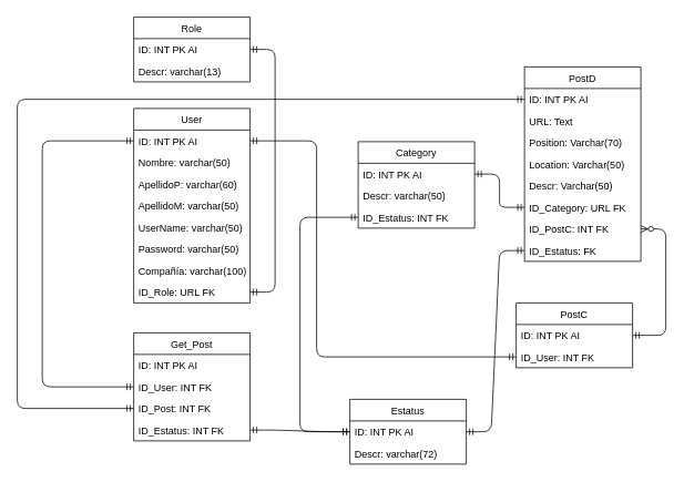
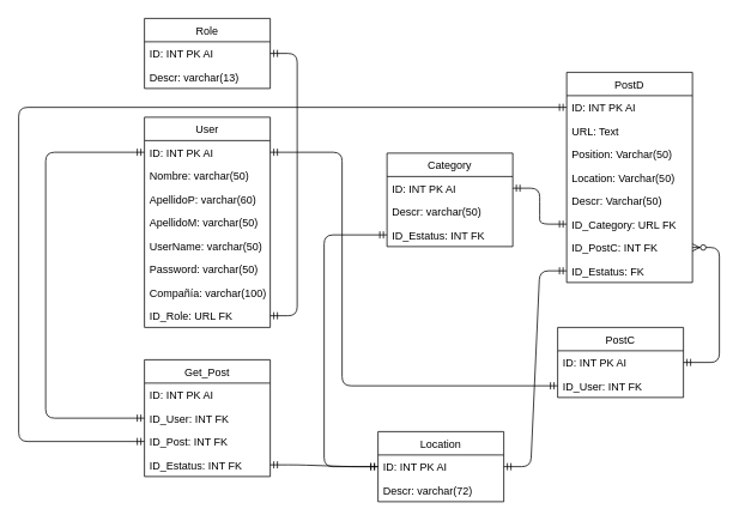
  <mxCell id="0" />
  <mxCell id="1" parent="0" />
  <mxCell id="2" value="" style="edgeStyle=elbowEdgeStyle;fontSize=12;html=1;endArrow=ERmandOne;startArrow=ERmandOne;exitX=1;exitY=0.5;exitDx=0;exitDy=0;entryX=1;entryY=0.5;entryDx=0;entryDy=0;" edge="1" parent="1" source="11" target="18"><mxGeometry width="100" height="100" relative="1" as="geometry"><mxPoint x="210" y="270" as="sourcePoint" /><mxPoint x="310" y="170" as="targetPoint" /><Array as="points"><mxPoint x="330" y="180" /></Array></mxGeometry></mxCell>
  <mxCell id="3" value="User" style="swimlane;fontStyle=0;childLayout=stackLayout;horizontal=1;startSize=26;fillColor=none;horizontalStack=0;resizeParent=1;resizeParentMax=0;resizeLast=0;collapsible=1;marginBottom=0;" vertex="1" parent="1"><mxGeometry x="160" y="130" width="140" height="234" as="geometry" /></mxCell>
  <mxCell id="4" value="ID: INT PK AI" style="text;strokeColor=none;fillColor=none;align=left;verticalAlign=top;spacingLeft=4;spacingRight=4;overflow=hidden;rotatable=0;points=[[0,0.5],[1,0.5]];portConstraint=eastwest;" vertex="1" parent="3"><mxGeometry y="26" width="140" height="26" as="geometry" /></mxCell>
  <mxCell id="5" value="Nombre: varchar(50)" style="text;strokeColor=none;fillColor=none;align=left;verticalAlign=top;spacingLeft=4;spacingRight=4;overflow=hidden;rotatable=0;points=[[0,0.5],[1,0.5]];portConstraint=eastwest;" vertex="1" parent="3"><mxGeometry y="52" width="140" height="26" as="geometry" /></mxCell>
  <mxCell id="6" value="ApellidoP: varchar(60)" style="text;strokeColor=none;fillColor=none;align=left;verticalAlign=top;spacingLeft=4;spacingRight=4;overflow=hidden;rotatable=0;points=[[0,0.5],[1,0.5]];portConstraint=eastwest;" vertex="1" parent="3"><mxGeometry y="78" width="140" height="26" as="geometry" /></mxCell>
  <mxCell id="7" value="ApellidoM: varchar(50)" style="text;strokeColor=none;fillColor=none;align=left;verticalAlign=top;spacingLeft=4;spacingRight=4;overflow=hidden;rotatable=0;points=[[0,0.5],[1,0.5]];portConstraint=eastwest;" vertex="1" parent="3"><mxGeometry y="104" width="140" height="26" as="geometry" /></mxCell>
  <mxCell id="8" value="UserName: varchar(50)" style="text;strokeColor=none;fillColor=none;align=left;verticalAlign=top;spacingLeft=4;spacingRight=4;overflow=hidden;rotatable=0;points=[[0,0.5],[1,0.5]];portConstraint=eastwest;" vertex="1" parent="3"><mxGeometry y="130" width="140" height="26" as="geometry" /></mxCell>
  <mxCell id="9" value="Password: varchar(50)" style="text;strokeColor=none;fillColor=none;align=left;verticalAlign=top;spacingLeft=4;spacingRight=4;overflow=hidden;rotatable=0;points=[[0,0.5],[1,0.5]];portConstraint=eastwest;" vertex="1" parent="3"><mxGeometry y="156" width="140" height="26" as="geometry" /></mxCell>
  <mxCell id="10" value="Compañía: varchar(100)" style="text;strokeColor=none;fillColor=none;align=left;verticalAlign=top;spacingLeft=4;spacingRight=4;overflow=hidden;rotatable=0;points=[[0,0.5],[1,0.5]];portConstraint=eastwest;" vertex="1" parent="3"><mxGeometry y="182" width="140" height="26" as="geometry" /></mxCell>
  <mxCell id="11" value="ID_Role: URL FK" style="text;strokeColor=none;fillColor=none;align=left;verticalAlign=top;spacingLeft=4;spacingRight=4;overflow=hidden;rotatable=0;points=[[0,0.5],[1,0.5]];portConstraint=eastwest;" vertex="1" parent="3"><mxGeometry y="208" width="140" height="26" as="geometry" /></mxCell>
  <mxCell id="12" value="" style="edgeStyle=entityRelationEdgeStyle;fontSize=12;html=1;endArrow=ERmandOne;startArrow=ERmandOne;exitX=1;exitY=0.5;exitDx=0;exitDy=0;entryX=0;entryY=0.5;entryDx=0;entryDy=0;" edge="1" parent="1" source="24" target="26"><mxGeometry width="100" height="100" relative="1" as="geometry"><mxPoint x="240" y="570" as="sourcePoint" /><mxPoint x="340" y="470" as="targetPoint" /></mxGeometry></mxCell>
  <mxCell id="13" value="" style="edgeStyle=entityRelationEdgeStyle;fontSize=12;html=1;endArrow=ERmandOne;startArrow=ERmandOne;exitX=1;exitY=0.5;exitDx=0;exitDy=0;entryX=0;entryY=0.5;entryDx=0;entryDy=0;" edge="1" parent="1" source="26" target="41"><mxGeometry width="100" height="100" relative="1" as="geometry"><mxPoint x="410" y="380" as="sourcePoint" /><mxPoint x="620" y="455" as="targetPoint" /></mxGeometry></mxCell>
  <mxCell id="14" value="" style="edgeStyle=entityRelationEdgeStyle;fontSize=12;html=1;endArrow=ERmandOne;startArrow=ERmandOne;entryX=0;entryY=0.5;entryDx=0;entryDy=0;exitX=1;exitY=0.5;exitDx=0;exitDy=0;" edge="1" parent="1" source="43" target="39"><mxGeometry width="100" height="100" relative="1" as="geometry"><mxPoint x="480" y="400" as="sourcePoint" /><mxPoint x="580" y="300" as="targetPoint" /></mxGeometry></mxCell>
  <mxCell id="15" value="" style="fontSize=12;html=1;endArrow=ERmandOne;startArrow=ERmandOne;entryX=0;entryY=0.5;entryDx=0;entryDy=0;exitX=0;exitY=0.5;exitDx=0;exitDy=0;edgeStyle=elbowEdgeStyle;" edge="1" parent="1" source="22" target="4"><mxGeometry width="100" height="100" relative="1" as="geometry"><mxPoint x="90" y="470" as="sourcePoint" /><mxPoint x="120" y="330" as="targetPoint" /><Array as="points"><mxPoint x="50" y="360" /></Array></mxGeometry></mxCell>
  <mxCell id="16" value="" style="edgeStyle=elbowEdgeStyle;fontSize=12;html=1;endArrow=ERmandOne;startArrow=ERmandOne;exitX=1;exitY=0.5;exitDx=0;exitDy=0;entryX=0;entryY=0.5;entryDx=0;entryDy=0;" edge="1" parent="1" source="4" target="30"><mxGeometry width="100" height="100" relative="1" as="geometry"><mxPoint x="380" y="430" as="sourcePoint" /><mxPoint x="620" y="413" as="targetPoint" /><Array as="points"><mxPoint x="380" y="300" /></Array></mxGeometry></mxCell>
  <mxCell id="17" value="Role" style="swimlane;fontStyle=0;childLayout=stackLayout;horizontal=1;startSize=26;fillColor=none;horizontalStack=0;resizeParent=1;resizeParentMax=0;resizeLast=0;collapsible=1;marginBottom=0;" vertex="1" parent="1"><mxGeometry x="160" y="20" width="140" height="78" as="geometry" /></mxCell>
  <mxCell id="18" value="ID: INT PK AI" style="text;strokeColor=none;fillColor=none;align=left;verticalAlign=top;spacingLeft=4;spacingRight=4;overflow=hidden;rotatable=0;points=[[0,0.5],[1,0.5]];portConstraint=eastwest;" vertex="1" parent="17"><mxGeometry y="26" width="140" height="26" as="geometry" /></mxCell>
  <mxCell id="19" value="Descr: varchar(13)" style="text;strokeColor=none;fillColor=none;align=left;verticalAlign=top;spacingLeft=4;spacingRight=4;overflow=hidden;rotatable=0;points=[[0,0.5],[1,0.5]];portConstraint=eastwest;" vertex="1" parent="17"><mxGeometry y="52" width="140" height="26" as="geometry" /></mxCell>
  <mxCell id="20" value="Get_Post" style="swimlane;fontStyle=0;childLayout=stackLayout;horizontal=1;startSize=26;fillColor=none;horizontalStack=0;resizeParent=1;resizeParentMax=0;resizeLast=0;collapsible=1;marginBottom=0;" vertex="1" parent="1"><mxGeometry x="160" y="400" width="140" height="130" as="geometry" /></mxCell>
  <mxCell id="21" value="ID: INT PK AI" style="text;strokeColor=none;fillColor=none;align=left;verticalAlign=top;spacingLeft=4;spacingRight=4;overflow=hidden;rotatable=0;points=[[0,0.5],[1,0.5]];portConstraint=eastwest;" vertex="1" parent="20"><mxGeometry y="26" width="140" height="26" as="geometry" /></mxCell>
  <mxCell id="22" value="ID_User: INT FK" style="text;strokeColor=none;fillColor=none;align=left;verticalAlign=top;spacingLeft=4;spacingRight=4;overflow=hidden;rotatable=0;points=[[0,0.5],[1,0.5]];portConstraint=eastwest;" vertex="1" parent="20"><mxGeometry y="52" width="140" height="26" as="geometry" /></mxCell>
  <mxCell id="23" value="ID_Post: INT FK" style="text;strokeColor=none;fillColor=none;align=left;verticalAlign=top;spacingLeft=4;spacingRight=4;overflow=hidden;rotatable=0;points=[[0,0.5],[1,0.5]];portConstraint=eastwest;" vertex="1" parent="20"><mxGeometry y="78" width="140" height="26" as="geometry" /></mxCell>
  <mxCell id="24" value="ID_Estatus: INT FK" style="text;strokeColor=none;fillColor=none;align=left;verticalAlign=top;spacingLeft=4;spacingRight=4;overflow=hidden;rotatable=0;points=[[0,0.5],[1,0.5]];portConstraint=eastwest;" vertex="1" parent="20"><mxGeometry y="104" width="140" height="26" as="geometry" /></mxCell>
- <mxCell id="25" value="Estatus" style="swimlane;fontStyle=0;childLayout=stackLayout;horizontal=1;startSize=26;fillColor=none;horizontalStack=0;resizeParent=1;resizeParentMax=0;resizeLast=0;collapsible=1;marginBottom=0;" vertex="1" parent="1"><mxGeometry x="420" y="480" width="140" height="78" as="geometry" /></mxCell>
+ <mxCell id="25" value="Location" style="swimlane;fontStyle=0;childLayout=stackLayout;horizontal=1;startSize=26;fillColor=none;horizontalStack=0;resizeParent=1;resizeParentMax=0;resizeLast=0;collapsible=1;marginBottom=0;" vertex="1" parent="1"><mxGeometry x="420" y="480" width="140" height="78" as="geometry" /></mxCell>
  <mxCell id="26" value="ID: INT PK AI" style="text;strokeColor=none;fillColor=none;align=left;verticalAlign=top;spacingLeft=4;spacingRight=4;overflow=hidden;rotatable=0;points=[[0,0.5],[1,0.5]];portConstraint=eastwest;" vertex="1" parent="25"><mxGeometry y="26" width="140" height="26" as="geometry" /></mxCell>
  <mxCell id="27" value="Descr: varchar(72)" style="text;strokeColor=none;fillColor=none;align=left;verticalAlign=top;spacingLeft=4;spacingRight=4;overflow=hidden;rotatable=0;points=[[0,0.5],[1,0.5]];portConstraint=eastwest;" vertex="1" parent="25"><mxGeometry y="52" width="140" height="26" as="geometry" /></mxCell>
  <mxCell id="28" value="PostC" style="swimlane;fontStyle=0;childLayout=stackLayout;horizontal=1;startSize=26;fillColor=none;horizontalStack=0;resizeParent=1;resizeParentMax=0;resizeLast=0;collapsible=1;marginBottom=0;" vertex="1" parent="1"><mxGeometry x="620" y="364" width="140" height="78" as="geometry" /></mxCell>
  <mxCell id="29" value="ID: INT PK AI" style="text;strokeColor=none;fillColor=none;align=left;verticalAlign=top;spacingLeft=4;spacingRight=4;overflow=hidden;rotatable=0;points=[[0,0.5],[1,0.5]];portConstraint=eastwest;" vertex="1" parent="28"><mxGeometry y="26" width="140" height="26" as="geometry" /></mxCell>
  <mxCell id="30" value="ID_User: INT FK" style="text;strokeColor=none;fillColor=none;align=left;verticalAlign=top;spacingLeft=4;spacingRight=4;overflow=hidden;rotatable=0;points=[[0,0.5],[1,0.5]];portConstraint=eastwest;" vertex="1" parent="28"><mxGeometry y="52" width="140" height="26" as="geometry" /></mxCell>
  <mxCell id="31" value="" style="edgeStyle=elbowEdgeStyle;fontSize=12;html=1;endArrow=ERzeroToMany;startArrow=ERmandOne;entryX=1;entryY=0.5;entryDx=0;entryDy=0;" edge="1" parent="1" source="29" target="40"><mxGeometry width="100" height="100" relative="1" as="geometry"><mxPoint x="790" y="440" as="sourcePoint" /><mxPoint x="890" y="340" as="targetPoint" /><Array as="points"><mxPoint x="800" y="370" /></Array></mxGeometry></mxCell>
  <mxCell id="32" value="" style="edgeStyle=elbowEdgeStyle;fontSize=12;html=1;endArrow=ERmandOne;startArrow=ERmandOne;entryX=0;entryY=0.5;entryDx=0;entryDy=0;exitX=0;exitY=0.5;exitDx=0;exitDy=0;" edge="1" parent="1" source="34" target="23"><mxGeometry width="100" height="100" relative="1" as="geometry"><mxPoint x="630" y="180" as="sourcePoint" /><mxPoint x="170" y="550" as="targetPoint" /><Array as="points"><mxPoint x="20" y="450" /></Array></mxGeometry></mxCell>
  <mxCell id="33" value="PostD" style="swimlane;fontStyle=0;childLayout=stackLayout;horizontal=1;startSize=26;fillColor=none;horizontalStack=0;resizeParent=1;resizeParentMax=0;resizeLast=0;collapsible=1;marginBottom=0;" vertex="1" parent="1"><mxGeometry x="630" y="80" width="140" height="234" as="geometry" /></mxCell>
  <mxCell id="34" value="ID: INT PK AI" style="text;strokeColor=none;fillColor=none;align=left;verticalAlign=top;spacingLeft=4;spacingRight=4;overflow=hidden;rotatable=0;points=[[0,0.5],[1,0.5]];portConstraint=eastwest;" vertex="1" parent="33"><mxGeometry y="26" width="140" height="26" as="geometry" /></mxCell>
  <mxCell id="35" value="URL: Text" style="text;strokeColor=none;fillColor=none;align=left;verticalAlign=top;spacingLeft=4;spacingRight=4;overflow=hidden;rotatable=0;points=[[0,0.5],[1,0.5]];portConstraint=eastwest;" vertex="1" parent="33"><mxGeometry y="52" width="140" height="26" as="geometry" /></mxCell>
- <mxCell id="36" value="Position: Varchar(70)" style="text;strokeColor=none;fillColor=none;align=left;verticalAlign=top;spacingLeft=4;spacingRight=4;overflow=hidden;rotatable=0;points=[[0,0.5],[1,0.5]];portConstraint=eastwest;" vertex="1" parent="33"><mxGeometry y="78" width="140" height="26" as="geometry" /></mxCell>
+ <mxCell id="36" value="Position: Varchar(50)" style="text;strokeColor=none;fillColor=none;align=left;verticalAlign=top;spacingLeft=4;spacingRight=4;overflow=hidden;rotatable=0;points=[[0,0.5],[1,0.5]];portConstraint=eastwest;" vertex="1" parent="33"><mxGeometry y="78" width="140" height="26" as="geometry" /></mxCell>
  <mxCell id="37" value="Location: Varchar(50)" style="text;strokeColor=none;fillColor=none;align=left;verticalAlign=top;spacingLeft=4;spacingRight=4;overflow=hidden;rotatable=0;points=[[0,0.5],[1,0.5]];portConstraint=eastwest;" vertex="1" parent="33"><mxGeometry y="104" width="140" height="26" as="geometry" /></mxCell>
  <mxCell id="38" value="Descr: Varchar(50)" style="text;strokeColor=none;fillColor=none;align=left;verticalAlign=top;spacingLeft=4;spacingRight=4;overflow=hidden;rotatable=0;points=[[0,0.5],[1,0.5]];portConstraint=eastwest;" vertex="1" parent="33"><mxGeometry y="130" width="140" height="26" as="geometry" /></mxCell>
  <mxCell id="39" value="ID_Category: URL FK" style="text;strokeColor=none;fillColor=none;align=left;verticalAlign=top;spacingLeft=4;spacingRight=4;overflow=hidden;rotatable=0;points=[[0,0.5],[1,0.5]];portConstraint=eastwest;" vertex="1" parent="33"><mxGeometry y="156" width="140" height="26" as="geometry" /></mxCell>
  <mxCell id="40" value="ID_PostC: INT FK" style="text;strokeColor=none;fillColor=none;align=left;verticalAlign=top;spacingLeft=4;spacingRight=4;overflow=hidden;rotatable=0;points=[[0,0.5],[1,0.5]];portConstraint=eastwest;" vertex="1" parent="33"><mxGeometry y="182" width="140" height="26" as="geometry" /></mxCell>
  <mxCell id="41" value="ID_Estatus: FK" style="text;strokeColor=none;fillColor=none;align=left;verticalAlign=top;spacingLeft=4;spacingRight=4;overflow=hidden;rotatable=0;points=[[0,0.5],[1,0.5]];portConstraint=eastwest;" vertex="1" parent="33"><mxGeometry y="208" width="140" height="26" as="geometry" /></mxCell>
  <mxCell id="42" value="Category" style="swimlane;fontStyle=0;childLayout=stackLayout;horizontal=1;startSize=26;fillColor=none;horizontalStack=0;resizeParent=1;resizeParentMax=0;resizeLast=0;collapsible=1;marginBottom=0;" vertex="1" parent="1"><mxGeometry x="430" y="170" width="140" height="104" as="geometry" /></mxCell>
  <mxCell id="43" value="ID: INT PK AI" style="text;strokeColor=none;fillColor=none;align=left;verticalAlign=top;spacingLeft=4;spacingRight=4;overflow=hidden;rotatable=0;points=[[0,0.5],[1,0.5]];portConstraint=eastwest;" vertex="1" parent="42"><mxGeometry y="26" width="140" height="26" as="geometry" /></mxCell>
  <mxCell id="44" value="Descr: varchar(50)" style="text;strokeColor=none;fillColor=none;align=left;verticalAlign=top;spacingLeft=4;spacingRight=4;overflow=hidden;rotatable=0;points=[[0,0.5],[1,0.5]];portConstraint=eastwest;" vertex="1" parent="42"><mxGeometry y="52" width="140" height="26" as="geometry" /></mxCell>
  <mxCell id="45" value="ID_Estatus: INT FK" style="text;strokeColor=none;fillColor=none;align=left;verticalAlign=top;spacingLeft=4;spacingRight=4;overflow=hidden;rotatable=0;points=[[0,0.5],[1,0.5]];portConstraint=eastwest;" vertex="1" parent="42"><mxGeometry y="78" width="140" height="26" as="geometry" /></mxCell>
  <mxCell id="46" value="" style="edgeStyle=elbowEdgeStyle;fontSize=12;html=1;endArrow=ERmandOne;startArrow=ERmandOne;entryX=0;entryY=0.5;entryDx=0;entryDy=0;exitX=0;exitY=0.5;exitDx=0;exitDy=0;" edge="1" parent="1" source="26" target="45"><mxGeometry width="100" height="100" relative="1" as="geometry"><mxPoint x="390" y="430" as="sourcePoint" /><mxPoint x="490" y="330" as="targetPoint" /><Array as="points"><mxPoint x="360" y="400" /></Array></mxGeometry></mxCell>
